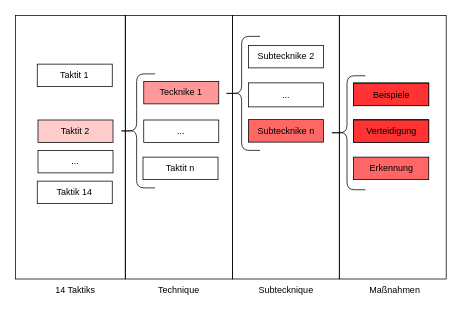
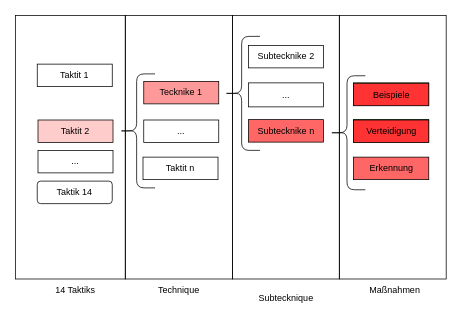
  <mxCell id="0" />
  <mxCell id="1" parent="0" />
  <mxCell id="2" value="" style="rounded=0;whiteSpace=wrap;html=1;fillColor=none;" vertex="1" parent="1"><mxGeometry x="451.75" y="20" width="142.5" height="351.5" as="geometry" /></mxCell>
  <mxCell id="3" value="" style="rounded=0;whiteSpace=wrap;html=1;fillColor=none;" vertex="1" parent="1"><mxGeometry x="309.25" y="20" width="142.5" height="351.5" as="geometry" /></mxCell>
  <mxCell id="4" value="" style="rounded=0;whiteSpace=wrap;html=1;fillColor=none;" vertex="1" parent="1"><mxGeometry x="166.75" y="20" width="142.5" height="351.5" as="geometry" /></mxCell>
  <mxCell id="5" value="14 Taktiks" style="text;html=1;strokeColor=none;fillColor=none;align=center;verticalAlign=middle;whiteSpace=wrap;rounded=0;fontSize=12;" vertex="1" parent="1"><mxGeometry x="55" y="371" width="90" height="30" as="geometry" /></mxCell>
  <mxCell id="6" value="Technique" style="text;html=1;strokeColor=none;fillColor=none;align=center;verticalAlign=middle;whiteSpace=wrap;rounded=0;fontSize=12;" vertex="1" parent="1"><mxGeometry x="193" y="371" width="90" height="30" as="geometry" /></mxCell>
  <mxCell id="7" value="&lt;span&gt;Tecknike 1&lt;/span&gt;" style="rounded=0;whiteSpace=wrap;html=1;fillColor=#FF9999;fontStyle=0" vertex="1" parent="1"><mxGeometry x="191" y="108" width="100" height="30" as="geometry" /></mxCell>
  <mxCell id="8" value="..." style="rounded=0;whiteSpace=wrap;html=1;fillColor=none;fontStyle=0" vertex="1" parent="1"><mxGeometry x="191" y="159.5" width="100" height="30" as="geometry" /></mxCell>
  <mxCell id="9" value="&lt;span&gt;Taktit n&lt;/span&gt;" style="rounded=0;whiteSpace=wrap;html=1;fillColor=none;fontStyle=0" vertex="1" parent="1"><mxGeometry x="190" y="209" width="100" height="30" as="geometry" /></mxCell>
- <mxCell id="10" value="Subtecknique" style="text;html=1;strokeColor=none;fillColor=none;align=center;verticalAlign=middle;whiteSpace=wrap;rounded=0;fontSize=12;" vertex="1" parent="1"><mxGeometry x="325.5" y="372" width="110" height="30" as="geometry" /></mxCell>
+ <mxCell id="10" value="Subtecknique" style="text;html=1;strokeColor=none;fillColor=none;align=center;verticalAlign=middle;whiteSpace=wrap;rounded=0;fontSize=12;" vertex="1" parent="1"><mxGeometry x="325.5" y="382" width="110" height="30" as="geometry" /></mxCell>
  <mxCell id="11" value="&lt;span&gt;Subtecknike 2&lt;/span&gt;" style="rounded=0;whiteSpace=wrap;html=1;fillColor=none;fontStyle=0" vertex="1" parent="1"><mxGeometry x="330.5" y="60" width="100" height="30" as="geometry" /></mxCell>
  <mxCell id="12" value="&lt;span&gt;...&lt;/span&gt;" style="rounded=0;whiteSpace=wrap;html=1;fillColor=none;fontStyle=0" vertex="1" parent="1"><mxGeometry x="330.5" y="110" width="100" height="32" as="geometry" /></mxCell>
  <mxCell id="13" value="&lt;span&gt;Subtecknike n&lt;br&gt;&lt;/span&gt;" style="rounded=0;whiteSpace=wrap;html=1;fillColor=#FF6666;fontStyle=0" vertex="1" parent="1"><mxGeometry x="330.5" y="159" width="100" height="30" as="geometry" /></mxCell>
  <mxCell id="14" value="&lt;span&gt;Beispiele&lt;/span&gt;" style="rounded=0;whiteSpace=wrap;html=1;fillColor=#33FF33;fontStyle=0" vertex="1" parent="1"><mxGeometry x="470.5" y="110" width="100.5" height="30" as="geometry" /></mxCell>
  <mxCell id="15" value="&lt;span style=&quot;font-size: 10px;&quot;&gt;Härtungmaßnahme&lt;/span&gt;" style="rounded=0;whiteSpace=wrap;html=1;fillColor=#33FF33;fontSize=10;fontStyle=0" vertex="1" parent="1"><mxGeometry x="470.5" y="159" width="100.5" height="30" as="geometry" /></mxCell>
  <mxCell id="16" value="&lt;span&gt;Erkennung&lt;/span&gt;" style="rounded=0;whiteSpace=wrap;html=1;fillColor=#ff6666;fontStyle=0;" vertex="1" parent="1"><mxGeometry x="470.5" y="209" width="100.5" height="30" as="geometry" /></mxCell>
  <mxCell id="17" value="" style="rounded=0;whiteSpace=wrap;html=1;fillColor=none;" vertex="1" parent="1"><mxGeometry x="20" y="20" width="146.25" height="351.5" as="geometry" /></mxCell>
  <mxCell id="18" value="&lt;span&gt;Taktit 1&lt;/span&gt;" style="rounded=0;whiteSpace=wrap;html=1;fillColor=none;fontStyle=0" vertex="1" parent="1"><mxGeometry x="49" y="85" width="100" height="30" as="geometry" /></mxCell>
  <mxCell id="19" value="&lt;span&gt;Taktit 2&lt;br&gt;&lt;/span&gt;" style="rounded=0;whiteSpace=wrap;html=1;fillColor=#FFCCCC;fontStyle=0;fillStyle=solid;" vertex="1" parent="1"><mxGeometry x="50" y="159.5" width="100" height="30" as="geometry" /></mxCell>
- <mxCell id="20" value="&lt;span&gt;Taktik 14&lt;br&gt;&lt;/span&gt;" style="rounded=0;whiteSpace=wrap;html=1;fillColor=none;fontStyle=0" vertex="1" parent="1"><mxGeometry x="49" y="241" width="100" height="30" as="geometry" /></mxCell>
+ <mxCell id="20" value="&lt;span&gt;Taktik 14&lt;br&gt;&lt;/span&gt;" style="whiteSpace=wrap;html=1;fillColor=none;fontStyle=0;rounded=1;" vertex="1" parent="1"><mxGeometry x="49" y="241" width="100" height="30" as="geometry" /></mxCell>
  <mxCell id="21" value="&lt;span&gt;...&lt;/span&gt;" style="rounded=0;whiteSpace=wrap;html=1;fillColor=none;fontStyle=0" vertex="1" parent="1"><mxGeometry x="50" y="200" width="100" height="30" as="geometry" /></mxCell>
  <mxCell id="22" value="" style="shape=curlyBracket;whiteSpace=wrap;html=1;rounded=1;labelPosition=left;verticalLabelPosition=middle;align=right;verticalAlign=middle;size=0.5;fontStyle=0" vertex="1" parent="1"><mxGeometry x="157" y="98" width="49" height="152" as="geometry" /></mxCell>
  <mxCell id="23" value="" style="shape=curlyBracket;whiteSpace=wrap;html=1;rounded=1;labelPosition=left;verticalLabelPosition=middle;align=right;verticalAlign=middle;size=0.5;" vertex="1" parent="1"><mxGeometry x="297" y="48" width="49" height="152" as="geometry" /></mxCell>
  <mxCell id="24" value="" style="shape=curlyBracket;whiteSpace=wrap;html=1;rounded=1;labelPosition=left;verticalLabelPosition=middle;align=right;verticalAlign=middle;size=0.5;fontStyle=0" vertex="1" parent="1"><mxGeometry x="437.5" y="100.5" width="49" height="152" as="geometry" /></mxCell>
  <mxCell id="25" value="Maßnahmen" style="text;html=1;strokeColor=none;fillColor=none;align=center;verticalAlign=middle;whiteSpace=wrap;rounded=0;fontSize=12;" vertex="1" parent="1"><mxGeometry x="471" y="371.5" width="110" height="30" as="geometry" /></mxCell>
  <mxCell id="26" value="&lt;span&gt;Beispiele&lt;/span&gt;" style="rounded=0;whiteSpace=wrap;html=1;fillColor=#FF3333;fontStyle=0" vertex="1" parent="1"><mxGeometry x="470.5" y="110.5" width="100.5" height="30" as="geometry" /></mxCell>
  <mxCell id="27" value="&lt;span style=&quot;font-size: 12px;&quot;&gt;Verteidigung&lt;br style=&quot;font-size: 12px;&quot;&gt;&lt;/span&gt;" style="rounded=0;whiteSpace=wrap;html=1;fillColor=#FF3333;fontSize=12;fontStyle=0" vertex="1" parent="1"><mxGeometry x="470.5" y="159.5" width="100.5" height="30" as="geometry" /></mxCell>
